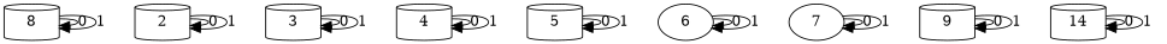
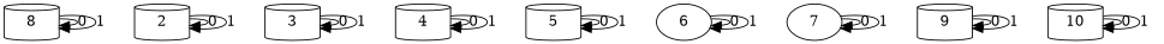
  digraph {
    node [shape=cylinder]
    8
    2
    3
    4
    5
    6 [shape=ellipse]
    7 [shape=ellipse]
    9
-   10 [label=14]
+   10
    8 -> 8 [label=0]
    8 -> 8 [label=1]
    2 -> 2 [label=0]
    2 -> 2 [label=1]
    3 -> 3 [label=0]
    3 -> 3 [label=1]
    4 -> 4 [label=0]
    4 -> 4 [label=1]
    5 -> 5 [label=0]
    5 -> 5 [label=1]
    6 -> 6 [label=0]
    6 -> 6 [label=1]
    7 -> 7 [label=0]
    7 -> 7 [label=1]
    9 -> 9 [label=0]
    9 -> 9 [label=1]
    10 -> 10 [label=0]
    10 -> 10 [label=1]
  }
